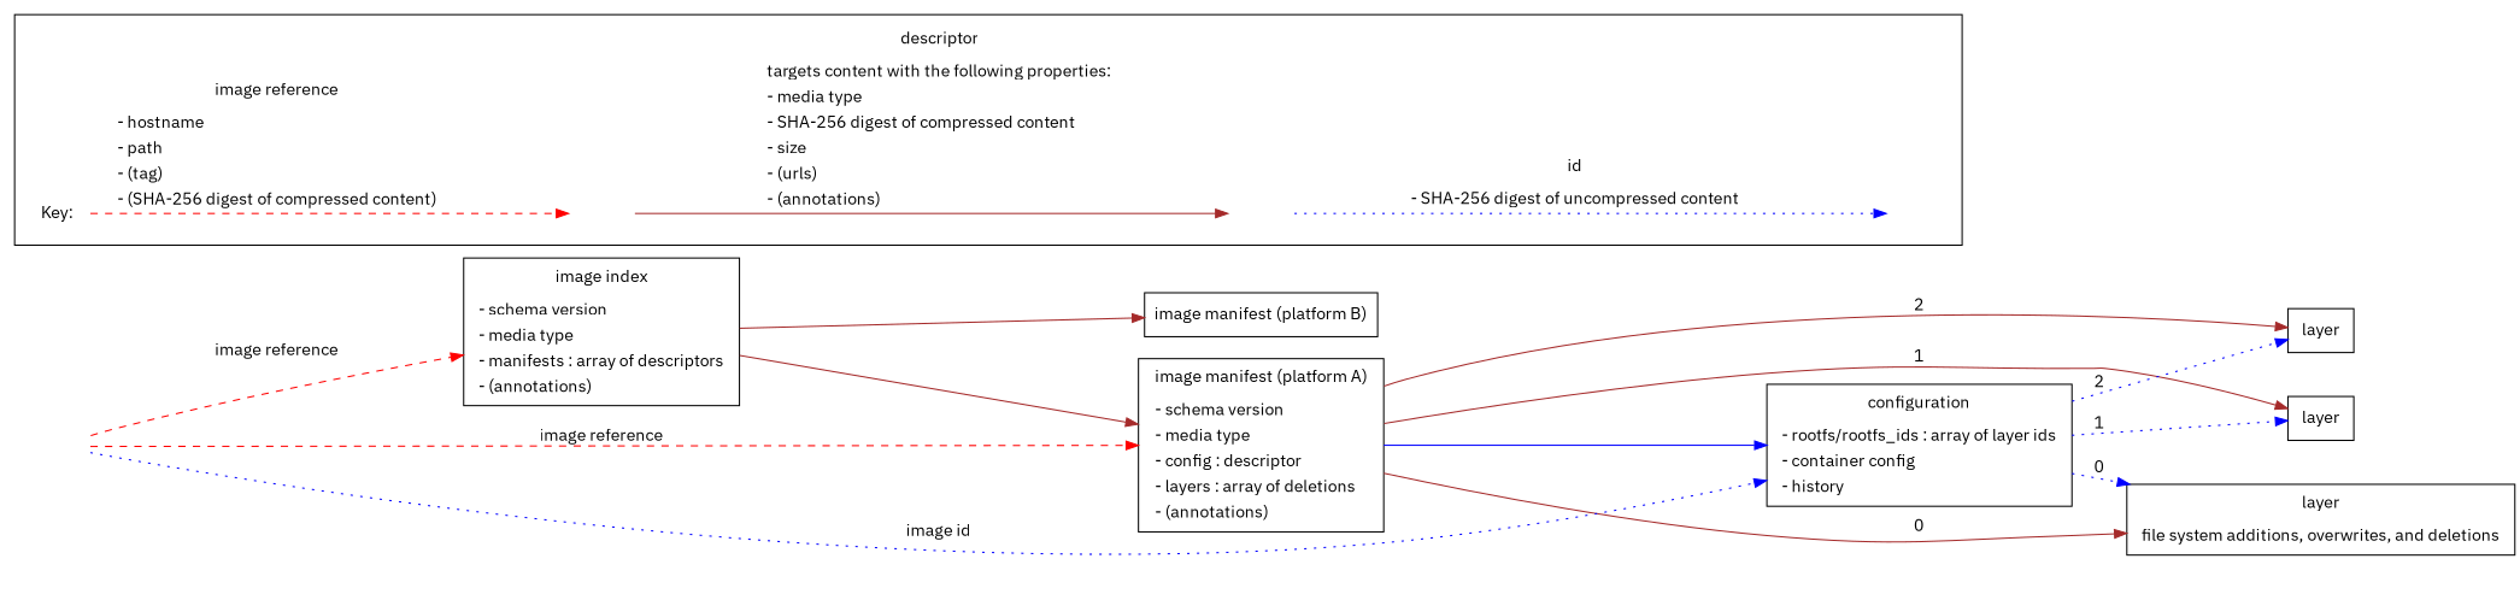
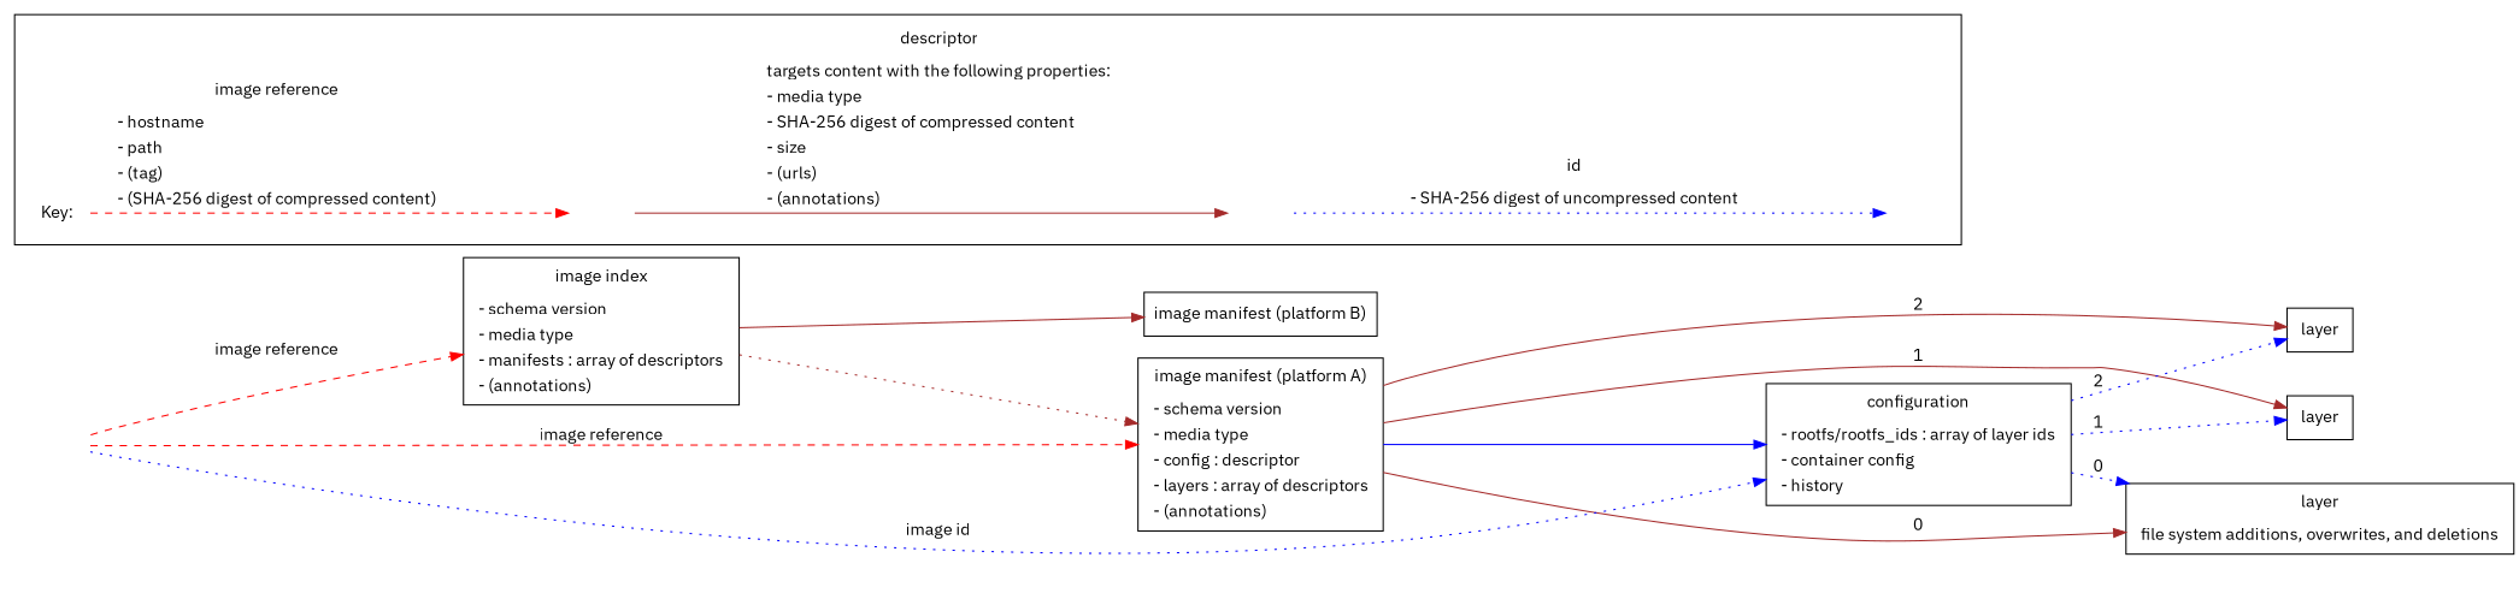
  digraph {
    fontname="IBM Plex Sans"
    rankdir=LR
    node [fontname="IBM Plex Sans" shape=box]
    edge [color=blue fontname="IBM Plex Sans" splines=polyline style=solid]
    lrank [color=white style=invisible]
    n2 [label=layer]
    n3 [label=<<table border="0">         <tr><td align="center">layer</td></tr>         <tr><td></td></tr>         <tr><td align="left">file system additions, overwrites, and deletions</td></tr>     </table>>]
    n4 [label=layer]
-   n5 [label=<<table border="0">         <tr><td align="center">image manifest (platform A)</td></tr>         <tr><td align="center"></td></tr>         <tr><td align="left">- schema version</td></tr>         <tr><td align="left">- media type</td></tr>         <tr><td align="left">- config : descriptor</td></tr>         <tr><td align="left">- layers : array of deletions</td></tr>         <tr><td align="left">- (annotations)</td></tr>     </table>>]
+   n5 [label=<<table border="0">         <tr><td align="center">image manifest (platform A)</td></tr>         <tr><td align="center"></td></tr>         <tr><td align="left">- schema version</td></tr>         <tr><td align="left">- media type</td></tr>         <tr><td align="left">- config : descriptor</td></tr>         <tr><td align="left">- layers : array of descriptors</td></tr>         <tr><td align="left">- (annotations)</td></tr>     </table>>]
    "image manifest (platform B)"
    n7 [color=black label="Key:" peripheries=0 style=solid]
    k2 [color=white style=invisible]
    k3 [color=white style=invisible]
    k4 [color=white style=invisible]
    n11 [label=<<table border="0">         <tr><td align="center">configuration</td></tr>         <tr><td></td></tr>         <tr><td align="left">- rootfs/rootfs_ids : array of layer ids</td></tr>         <tr><td align="left">- container config</td></tr>         <tr><td align="left">- history</td></tr>     </table>>]
    n12 [label=<<table border="0">         <tr><td align="center">image index</td></tr>         <tr><td></td></tr>         <tr><td align="left">- schema version</td></tr>         <tr><td align="left">- media type</td></tr>         <tr><td align="left">- manifests : array of descriptors</td></tr>         <tr><td align="left">- (annotations)</td></tr>     </table>>]
    client [color=white style=invisible]
    subgraph sub_1 {
      rank=same
      lrank
      n2
      n3
      n4
    }
    subgraph sub_2 {
      rank=same
      n5
      "image manifest (platform B)"
    }
    subgraph cluster_3 {
      n7
      k2
      k3
      k4
    }
    lrank -> n2 [style=invis]
    n2 -> n4 [style=invis]
    n4 -> n3 [style=invis]
    n5 -> n2 [color=brown label=2]
    n5 -> n3 [color=brown label=0]
    n5 -> n4 [color=brown label=1]
    n5 -> n11
    n7 -> k2 [color=red label=<<table border="0">         <tr><td align="center">image reference</td></tr>         <tr><td></td></tr>         <tr><td align="left">- hostname</td></tr>         <tr><td align="left">- path</td></tr>         <tr><td align="left">- (tag)</td></tr>         <tr><td align="left">- (SHA-256 digest of compressed content)</td></tr>     </table>> style=dashed]
    k2 -> k3 [color=brown label=<<table border="0">         <tr><td align="center">descriptor</td></tr>         <tr><td></td></tr>         <tr><td align="left">targets content with the following properties:</td></tr>         <tr><td align="left">- media type</td></tr>         <tr><td align="left">- SHA-256 digest of compressed content</td></tr>         <tr><td align="left">- size</td></tr>         <tr><td align="left">- (urls)</td></tr>         <tr><td align="left">- (annotations)</td></tr>     </table>>]
    k3 -> k4 [label=<<table border="0">         <tr><td align="center">id</td></tr>         <tr><td></td></tr>         <tr><td align="left">- SHA-256 digest of uncompressed content</td></tr>     </table>> style=dotted]
    n11 -> n2 [label=2 style=dotted]
    n11 -> n3 [label=0 style=dotted]
    n11 -> n4 [label=1 style=dotted]
-   n12 -> n5 [color=brown]
+   n12 -> n5 [color=brown style=dotted]
    n12 -> "image manifest (platform B)" [color=brown]
    client -> n5 [color=red label="image reference" style=dashed]
    client -> n11 [label="image id" style=dotted]
    client -> n12 [color=red label="image reference" style=dashed]
  }
